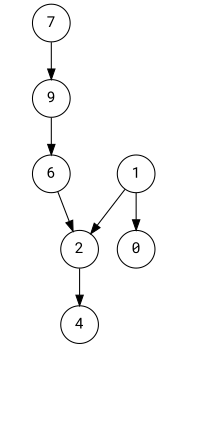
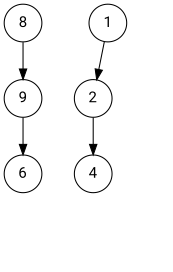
  digraph {
    fontname="Roboto Mono"
    node [fontname="Roboto Mono" shape=circle]
    edge [fontname="Roboto Mono"]
-   n1 [label=7]
+   n1 [label=8]
    n2 [label=9]
    n3 [label=6]
    n4 [label=2]
    n5 [label=A style=invis]
    n6 [label=4]
    n7 [label=1]
-   n8 [label=0]
    n9 [label=A style=invis]
    n10 [label=A style=invis]
    n1 -> n2
    n2 -> n3
-   n3 -> n4
    n3 -> n5 [style=invis]
    n4 -> n6
    n6 -> n10 [style=invis]
    n7 -> n4
-   n7 -> n8
    n7 -> n9 [style=invis]
  }
